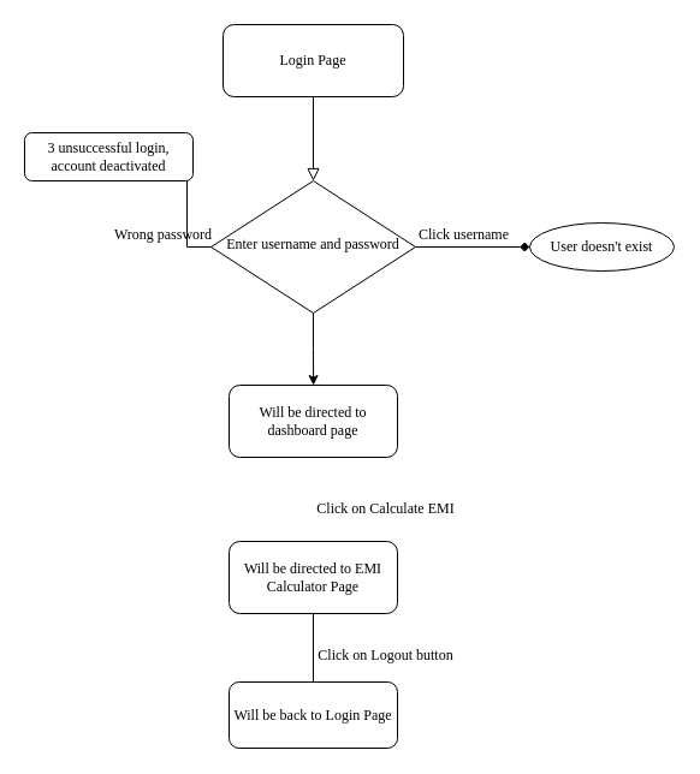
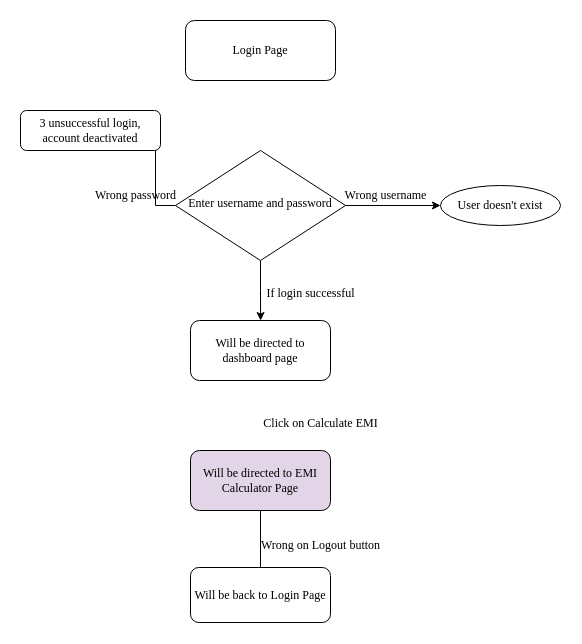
  <mxCell id="0" />
  <mxCell id="1" parent="0" />
- <mxCell id="2" value="" style="rounded=0;html=1;jettySize=auto;orthogonalLoop=1;fontSize=11;endArrow=block;endFill=0;endSize=8;strokeWidth=1;shadow=0;labelBackgroundColor=none;edgeStyle=orthogonalEdgeStyle;" parent="1" source="3" target="7" edge="1"><mxGeometry relative="1" as="geometry" /></mxCell>
  <mxCell id="3" value="Login Page" style="rounded=1;whiteSpace=wrap;html=1;glass=0;strokeWidth=1;shadow=0;fontFamily=Times New Roman;" parent="1" vertex="1"><mxGeometry x="185" y="20" width="150" height="60" as="geometry" /></mxCell>
- <mxCell id="4" style="edgeStyle=orthogonalEdgeStyle;rounded=0;orthogonalLoop=1;jettySize=auto;html=1;exitX=1;exitY=0.5;exitDx=0;exitDy=0;endArrow=diamond;" parent="1" source="7" target="8" edge="1"><mxGeometry relative="1" as="geometry" /></mxCell>
+ <mxCell id="4" style="edgeStyle=orthogonalEdgeStyle;rounded=0;orthogonalLoop=1;jettySize=auto;html=1;exitX=1;exitY=0.5;exitDx=0;exitDy=0;" parent="1" source="7" target="8" edge="1"><mxGeometry relative="1" as="geometry" /></mxCell>
  <mxCell id="5" value="" style="edgeStyle=orthogonalEdgeStyle;rounded=0;orthogonalLoop=1;jettySize=auto;html=1;" parent="1" source="7" target="12" edge="1"><mxGeometry relative="1" as="geometry" /></mxCell>
  <mxCell id="6" value="" style="edgeStyle=orthogonalEdgeStyle;rounded=0;orthogonalLoop=1;jettySize=auto;html=1;" parent="1" source="7" edge="1"><mxGeometry relative="1" as="geometry"><mxPoint x="260.1" y="320.055" as="targetPoint" /></mxGeometry></mxCell>
  <mxCell id="7" value="&lt;font face=&quot;Times New Roman&quot;&gt;Enter username and password&lt;/font&gt;" style="rhombus;whiteSpace=wrap;html=1;shadow=0;fontFamily=Helvetica;fontSize=12;align=center;strokeWidth=1;spacing=6;spacingTop=-4;" parent="1" vertex="1"><mxGeometry x="175" y="150" width="170" height="110" as="geometry" /></mxCell>
  <mxCell id="8" value="&lt;font face=&quot;Times New Roman&quot;&gt;User doesn't exist&lt;/font&gt;" style="ellipse;whiteSpace=wrap;html=1;fontSize=12;glass=0;strokeWidth=1;shadow=0;" parent="1" vertex="1"><mxGeometry x="440" y="185" width="120" height="40" as="geometry" /></mxCell>
  <mxCell id="9" value="" style="edgeStyle=orthogonalEdgeStyle;rounded=0;orthogonalLoop=1;jettySize=auto;html=1;endArrow=none;" parent="1" source="10" target="17" edge="1"><mxGeometry relative="1" as="geometry" /></mxCell>
- <mxCell id="10" value="&lt;font face=&quot;Times New Roman&quot;&gt;Will be directed to EMI Calculator Page&lt;/font&gt;" style="rounded=1;whiteSpace=wrap;html=1;fontSize=12;glass=0;strokeWidth=1;shadow=0;" parent="1" vertex="1"><mxGeometry x="190" y="450" width="140" height="60" as="geometry" /></mxCell>
- <mxCell id="11" value="Click username" style="text;html=1;align=center;verticalAlign=middle;resizable=0;points=[];autosize=1;strokeColor=none;fillColor=none;fontFamily=Times New Roman;" parent="1" vertex="1"><mxGeometry x="330" y="180" width="110" height="30" as="geometry" /></mxCell>
+ <mxCell id="10" value="&lt;font face=&quot;Times New Roman&quot;&gt;Will be directed to EMI Calculator Page&lt;/font&gt;" style="rounded=1;whiteSpace=wrap;html=1;fontSize=12;glass=0;strokeWidth=1;shadow=0;fillColor=#e1d5e7;" parent="1" vertex="1"><mxGeometry x="190" y="450" width="140" height="60" as="geometry" /></mxCell>
+ <mxCell id="11" value="Wrong username" style="text;html=1;align=center;verticalAlign=middle;resizable=0;points=[];autosize=1;strokeColor=none;fillColor=none;fontFamily=Times New Roman;" parent="1" vertex="1"><mxGeometry x="330" y="180" width="110" height="30" as="geometry" /></mxCell>
  <mxCell id="12" value="&lt;font face=&quot;Times New Roman&quot;&gt;3 unsuccessful login, account deactivated&lt;/font&gt;" style="rounded=1;whiteSpace=wrap;html=1;" parent="1" vertex="1"><mxGeometry x="20" y="110" width="140" height="40" as="geometry" /></mxCell>
  <mxCell id="13" value="&lt;font face=&quot;Times New Roman&quot;&gt;Wrong password&lt;/font&gt;" style="text;html=1;align=center;verticalAlign=middle;resizable=0;points=[];autosize=1;strokeColor=none;fillColor=none;" parent="1" vertex="1"><mxGeometry x="85" y="180" width="100" height="30" as="geometry" /></mxCell>
+ <mxCell id="14" value="If login successful" style="text;html=1;align=center;verticalAlign=middle;resizable=0;points=[];autosize=1;strokeColor=none;fillColor=none;fontFamily=Times New Roman;" parent="1" vertex="1"><mxGeometry x="255" y="278" width="110" height="30" as="geometry" /></mxCell>
  <mxCell id="15" value="Will be directed to dashboard page" style="rounded=1;whiteSpace=wrap;html=1;fontFamily=Times New Roman;" parent="1" vertex="1"><mxGeometry x="190" y="320" width="140" height="60" as="geometry" /></mxCell>
  <mxCell id="16" value="Click on Calculate EMI" style="text;html=1;align=center;verticalAlign=middle;resizable=0;points=[];autosize=1;strokeColor=none;fillColor=none;fontFamily=Times New Roman;" parent="1" vertex="1"><mxGeometry x="250" y="408" width="140" height="30" as="geometry" /></mxCell>
  <mxCell id="17" value="&lt;font face=&quot;Times New Roman&quot;&gt;Will be back to Login Page&lt;/font&gt;" style="whiteSpace=wrap;html=1;rounded=1;glass=0;strokeWidth=1;shadow=0;" parent="1" vertex="1"><mxGeometry x="190" y="567" width="140" height="55" as="geometry" /></mxCell>
- <mxCell id="18" value="Click on Logout button" style="text;html=1;align=center;verticalAlign=middle;resizable=0;points=[];autosize=1;strokeColor=none;fillColor=none;fontFamily=Times New Roman;" parent="1" vertex="1"><mxGeometry x="250" y="530" width="140" height="30" as="geometry" /></mxCell>
+ <mxCell id="18" value="Wrong on Logout button" style="text;html=1;align=center;verticalAlign=middle;resizable=0;points=[];autosize=1;strokeColor=none;fillColor=none;fontFamily=Times New Roman;" parent="1" vertex="1"><mxGeometry x="250" y="530" width="140" height="30" as="geometry" /></mxCell>
